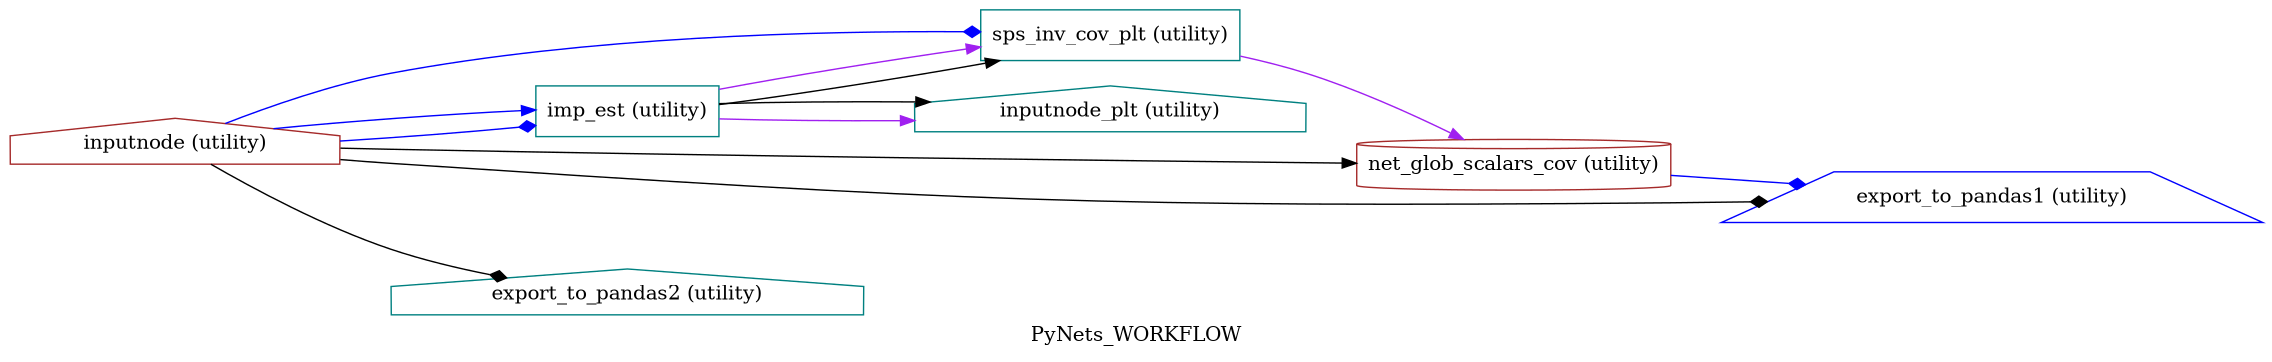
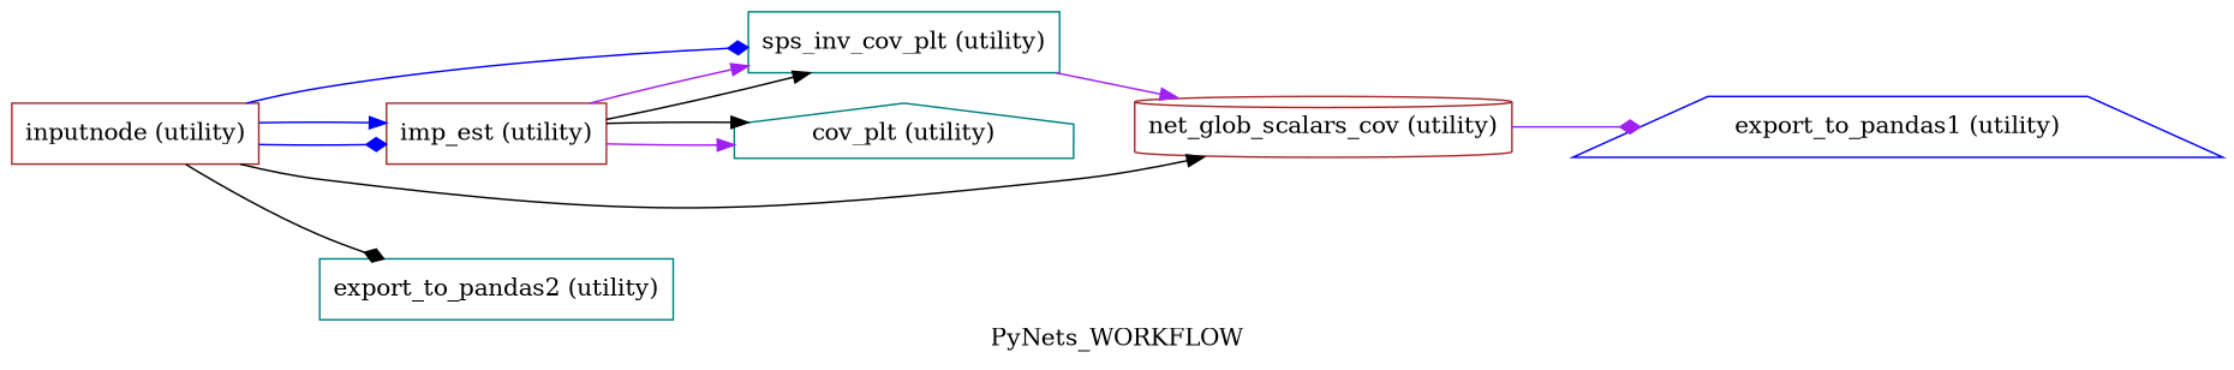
  digraph {
    label=PyNets_WORKFLOW
    rankdir=LR
    node [color=teal shape=box]
    edge [arrowhead=normal color=black]
-   n1 [color=brown label="inputnode (utility)" shape=house]
-   n2 [label="imp_est (utility)"]
+   n1 [color=brown label="inputnode (utility)"]
+   n2 [color=brown label="imp_est (utility)"]
    n3 [label="sps_inv_cov_plt (utility)"]
    n4 [color=brown label="net_glob_scalars_cov (utility)" shape=cylinder]
    n5 [color=blue label="export_to_pandas1 (utility)" shape=trapezium]
-   n6 [label="export_to_pandas2 (utility)" shape=house]
-   n7 [label="inputnode_plt (utility)" shape=house]
+   n6 [label="export_to_pandas2 (utility)"]
+   n7 [label="cov_plt (utility)" shape=house]
    n1 -> n2 [arrowhead=diamond color=blue]
    n1 -> n2 [color=blue]
    n1 -> n3 [arrowhead=diamond color=blue]
    n1 -> n4
-   n1 -> n5 [arrowhead=diamond]
    n1 -> n6 [arrowhead=diamond]
    n2 -> n3
    n2 -> n3 [color=purple]
    n2 -> n7 [color=purple]
    n2 -> n7
    n3 -> n4 [color=purple]
-   n4 -> n5 [arrowhead=diamond color=blue]
+   n4 -> n5 [arrowhead=diamond color=purple]
  }
